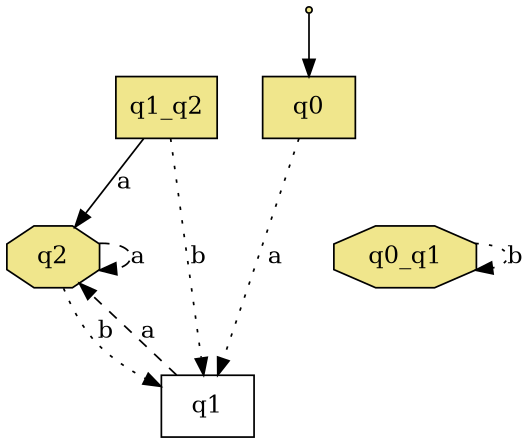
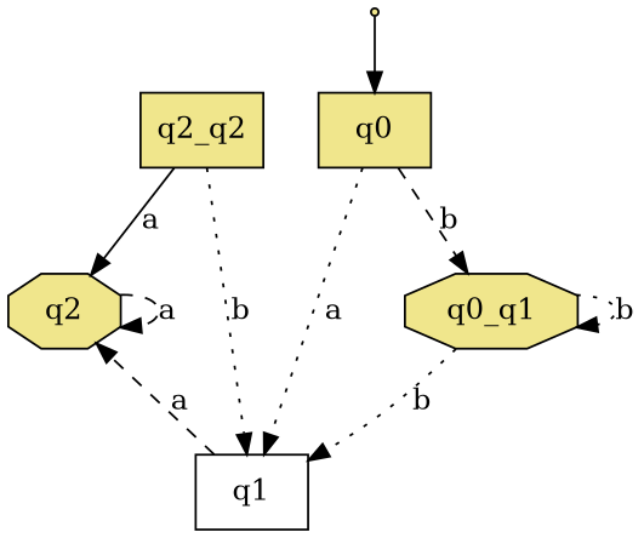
  digraph {
    node [fillcolor=khaki shape=box style=filled]
    edge [style=dotted]
    q2 [shape=octagon]
-   q1_q2
+   q1_q2 [label=q2_q2]
    q1 [fillcolor=white]
    initial [shape=point]
    q0
    q0_q1 [shape=octagon]
    q2 -> q2 [label=a style=dashed]
-   q2 -> q1 [label=b]
+   q0_q1 -> q1 [label=b]
    q1_q2 -> q2 [label=a style=solid]
    q1_q2 -> q1 [label=b]
    q1 -> q2 [label=a style=dashed]
    initial -> q0 [style=solid]
    q0 -> q1 [label=a]
+   q0 -> q0_q1 [label=b style=dashed]
    q0_q1 -> q0_q1 [label=b]
  }
